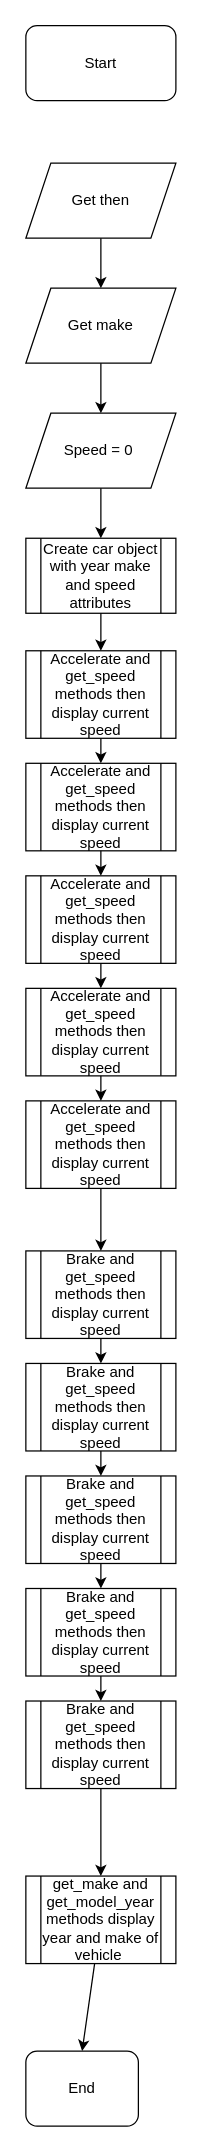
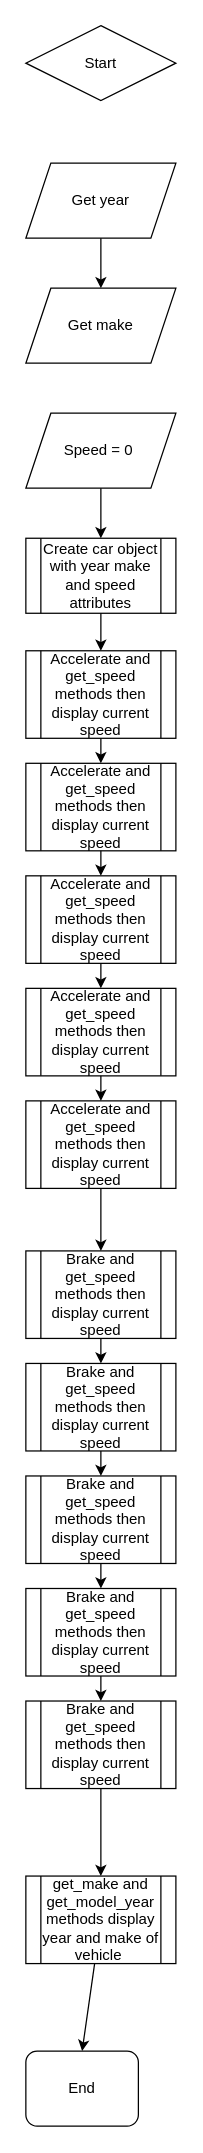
  <mxCell id="0" />
  <mxCell id="1" parent="0" />
- <mxCell id="2" value="Start" style="rounded=1;whiteSpace=wrap;html=1;" vertex="1" parent="1"><mxGeometry x="20" y="20" width="120" height="60" as="geometry" /></mxCell>
- <mxCell id="3" value="Get then" style="shape=parallelogram;perimeter=parallelogramPerimeter;whiteSpace=wrap;html=1;fixedSize=1;" vertex="1" parent="1"><mxGeometry x="20" y="130" width="120" height="60" as="geometry" /></mxCell>
+ <mxCell id="2" value="Start" style="rhombus;whiteSpace=wrap;html=1;" vertex="1" parent="1"><mxGeometry x="20" y="20" width="120" height="60" as="geometry" /></mxCell>
+ <mxCell id="3" value="Get year" style="shape=parallelogram;perimeter=parallelogramPerimeter;whiteSpace=wrap;html=1;fixedSize=1;" vertex="1" parent="1"><mxGeometry x="20" y="130" width="120" height="60" as="geometry" /></mxCell>
  <mxCell id="4" value="Get make" style="shape=parallelogram;perimeter=parallelogramPerimeter;whiteSpace=wrap;html=1;fixedSize=1;" vertex="1" parent="1"><mxGeometry x="20" y="230" width="120" height="60" as="geometry" /></mxCell>
  <mxCell id="5" value="Speed = 0&amp;nbsp;" style="shape=parallelogram;perimeter=parallelogramPerimeter;whiteSpace=wrap;html=1;fixedSize=1;" vertex="1" parent="1"><mxGeometry x="20" y="330" width="120" height="60" as="geometry" /></mxCell>
  <mxCell id="6" value="Create car object with year make and speed attributes" style="shape=process;whiteSpace=wrap;html=1;backgroundOutline=1;" vertex="1" parent="1"><mxGeometry x="20" y="430" width="120" height="60" as="geometry" /></mxCell>
  <mxCell id="7" value="Accelerate and get_speed methods then display current speed" style="shape=process;whiteSpace=wrap;html=1;backgroundOutline=1;" vertex="1" parent="1"><mxGeometry x="20" y="520" width="120" height="70" as="geometry" /></mxCell>
  <mxCell id="8" value="Accelerate and get_speed methods then display current speed" style="shape=process;whiteSpace=wrap;html=1;backgroundOutline=1;" vertex="1" parent="1"><mxGeometry x="20" y="610" width="120" height="70" as="geometry" /></mxCell>
  <mxCell id="9" value="Accelerate and get_speed methods then display current speed" style="shape=process;whiteSpace=wrap;html=1;backgroundOutline=1;" vertex="1" parent="1"><mxGeometry x="20" y="700" width="120" height="70" as="geometry" /></mxCell>
  <mxCell id="10" value="Accelerate and get_speed methods then display current speed" style="shape=process;whiteSpace=wrap;html=1;backgroundOutline=1;" vertex="1" parent="1"><mxGeometry x="20" y="790" width="120" height="70" as="geometry" /></mxCell>
  <mxCell id="11" value="Accelerate and get_speed methods then display current speed" style="shape=process;whiteSpace=wrap;html=1;backgroundOutline=1;" vertex="1" parent="1"><mxGeometry x="20" y="880" width="120" height="70" as="geometry" /></mxCell>
  <mxCell id="12" value="Brake and get_speed methods then display current speed" style="shape=process;whiteSpace=wrap;html=1;backgroundOutline=1;" vertex="1" parent="1"><mxGeometry x="20" y="1000" width="120" height="70" as="geometry" /></mxCell>
  <mxCell id="13" value="Brake and get_speed methods then display current speed" style="shape=process;whiteSpace=wrap;html=1;backgroundOutline=1;" vertex="1" parent="1"><mxGeometry x="20" y="1090" width="120" height="70" as="geometry" /></mxCell>
  <mxCell id="14" value="Brake and get_speed methods then display current speed" style="shape=process;whiteSpace=wrap;html=1;backgroundOutline=1;" vertex="1" parent="1"><mxGeometry x="20" y="1180" width="120" height="70" as="geometry" /></mxCell>
  <mxCell id="15" value="Brake and get_speed methods then display current speed" style="shape=process;whiteSpace=wrap;html=1;backgroundOutline=1;" vertex="1" parent="1"><mxGeometry x="20" y="1270" width="120" height="70" as="geometry" /></mxCell>
  <mxCell id="16" value="Brake and get_speed methods then display current speed" style="shape=process;whiteSpace=wrap;html=1;backgroundOutline=1;" vertex="1" parent="1"><mxGeometry x="20" y="1360" width="120" height="70" as="geometry" /></mxCell>
  <mxCell id="17" value="get_make and get_model_year methods display year and make of vehicle&amp;nbsp;" style="shape=process;whiteSpace=wrap;html=1;backgroundOutline=1;" vertex="1" parent="1"><mxGeometry x="20" y="1500" width="120" height="70" as="geometry" /></mxCell>
  <mxCell id="18" value="End" style="rounded=1;whiteSpace=wrap;html=1;" vertex="1" parent="1"><mxGeometry x="20" y="1640" width="90" height="60" as="geometry" /></mxCell>
  <mxCell id="19" value="" style="endArrow=classic;html=1;rounded=0;entryX=0.5;entryY=0;entryDx=0;entryDy=0;" edge="1" parent="1" source="17" target="18"><mxGeometry width="50" height="50" relative="1" as="geometry"><mxPoint x="-100" y="1630" as="sourcePoint" /><mxPoint x="-50" y="1580" as="targetPoint" /></mxGeometry></mxCell>
  <mxCell id="20" value="" style="endArrow=classic;html=1;rounded=0;" edge="1" parent="1" source="16" target="17"><mxGeometry width="50" height="50" relative="1" as="geometry"><mxPoint x="110" y="1470" as="sourcePoint" /><mxPoint x="160" y="1420" as="targetPoint" /></mxGeometry></mxCell>
  <mxCell id="21" value="" style="endArrow=classic;html=1;rounded=0;" edge="1" parent="1" source="15" target="16"><mxGeometry width="50" height="50" relative="1" as="geometry"><mxPoint x="110" y="1380" as="sourcePoint" /><mxPoint x="160" y="1330" as="targetPoint" /></mxGeometry></mxCell>
  <mxCell id="22" value="" style="endArrow=classic;html=1;rounded=0;" edge="1" parent="1" source="14" target="15"><mxGeometry width="50" height="50" relative="1" as="geometry"><mxPoint x="110" y="1280" as="sourcePoint" /><mxPoint x="160" y="1230" as="targetPoint" /></mxGeometry></mxCell>
  <mxCell id="23" value="" style="endArrow=classic;html=1;rounded=0;" edge="1" parent="1" source="13" target="14"><mxGeometry width="50" height="50" relative="1" as="geometry"><mxPoint x="-110" y="1240" as="sourcePoint" /><mxPoint x="-60" y="1190" as="targetPoint" /></mxGeometry></mxCell>
  <mxCell id="24" value="" style="endArrow=classic;html=1;rounded=0;" edge="1" parent="1" source="12" target="13"><mxGeometry width="50" height="50" relative="1" as="geometry"><mxPoint x="-100" y="1140" as="sourcePoint" /><mxPoint x="-50" y="1090" as="targetPoint" /></mxGeometry></mxCell>
  <mxCell id="25" value="" style="endArrow=classic;html=1;rounded=0;" edge="1" parent="1" source="11" target="12"><mxGeometry width="50" height="50" relative="1" as="geometry"><mxPoint x="-100" y="1020" as="sourcePoint" /><mxPoint x="-50" y="970" as="targetPoint" /></mxGeometry></mxCell>
  <mxCell id="26" value="" style="endArrow=classic;html=1;rounded=0;" edge="1" parent="1" source="10" target="11"><mxGeometry width="50" height="50" relative="1" as="geometry"><mxPoint x="-110" y="940" as="sourcePoint" /><mxPoint x="-60" y="890" as="targetPoint" /></mxGeometry></mxCell>
  <mxCell id="27" value="" style="endArrow=classic;html=1;rounded=0;" edge="1" parent="1" source="9" target="10"><mxGeometry width="50" height="50" relative="1" as="geometry"><mxPoint x="-90" y="780" as="sourcePoint" /><mxPoint x="-40" y="730" as="targetPoint" /></mxGeometry></mxCell>
  <mxCell id="28" value="" style="endArrow=classic;html=1;rounded=0;" edge="1" parent="1" source="8" target="9"><mxGeometry width="50" height="50" relative="1" as="geometry"><mxPoint x="-100" y="690" as="sourcePoint" /><mxPoint x="-50" y="640" as="targetPoint" /></mxGeometry></mxCell>
  <mxCell id="29" value="" style="endArrow=classic;html=1;rounded=0;" edge="1" parent="1" source="7" target="8"><mxGeometry width="50" height="50" relative="1" as="geometry"><mxPoint x="-80" y="600" as="sourcePoint" /><mxPoint x="-30" y="550" as="targetPoint" /></mxGeometry></mxCell>
  <mxCell id="30" value="" style="endArrow=classic;html=1;rounded=0;" edge="1" parent="1" source="6" target="7"><mxGeometry width="50" height="50" relative="1" as="geometry"><mxPoint x="-110" y="480" as="sourcePoint" /><mxPoint x="-60" y="430" as="targetPoint" /></mxGeometry></mxCell>
  <mxCell id="31" value="" style="endArrow=classic;html=1;rounded=0;" edge="1" parent="1" source="5" target="6"><mxGeometry width="50" height="50" relative="1" as="geometry"><mxPoint x="-90" y="410" as="sourcePoint" /><mxPoint x="-40" y="360" as="targetPoint" /></mxGeometry></mxCell>
- <mxCell id="32" value="" style="endArrow=classic;html=1;rounded=0;" edge="1" parent="1" source="4" target="5"><mxGeometry width="50" height="50" relative="1" as="geometry"><mxPoint x="-110" y="340" as="sourcePoint" /><mxPoint x="-60" y="290" as="targetPoint" /></mxGeometry></mxCell>
  <mxCell id="33" value="" style="endArrow=classic;html=1;rounded=0;" edge="1" parent="1" source="3" target="4"><mxGeometry width="50" height="50" relative="1" as="geometry"><mxPoint x="-100" y="200" as="sourcePoint" /><mxPoint x="-50" y="150" as="targetPoint" /></mxGeometry></mxCell>
